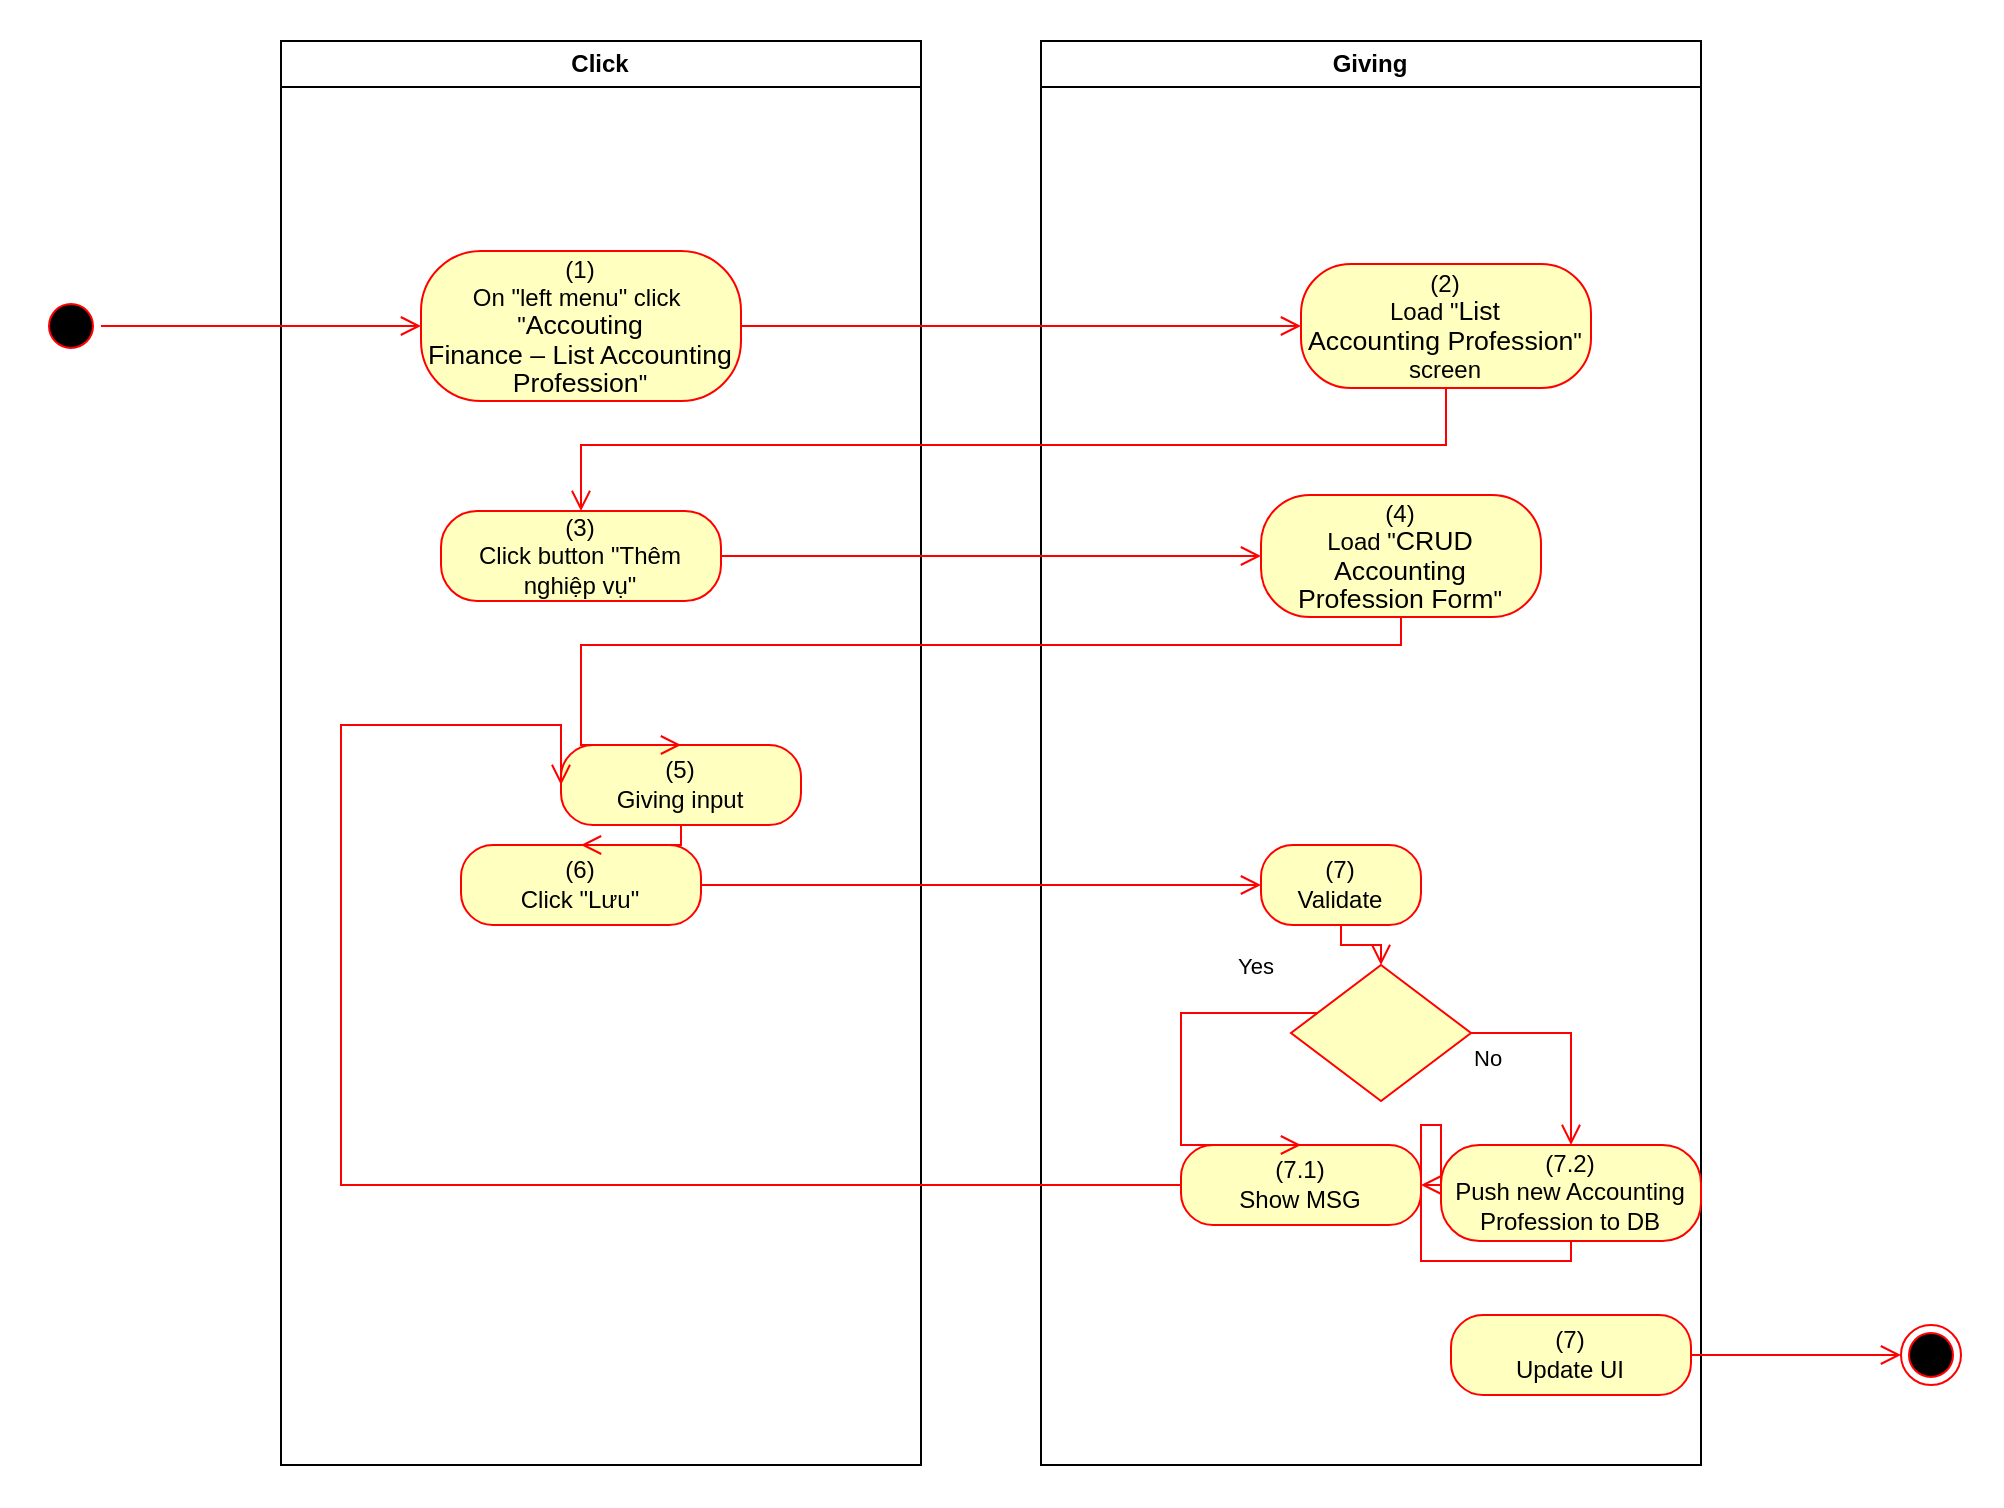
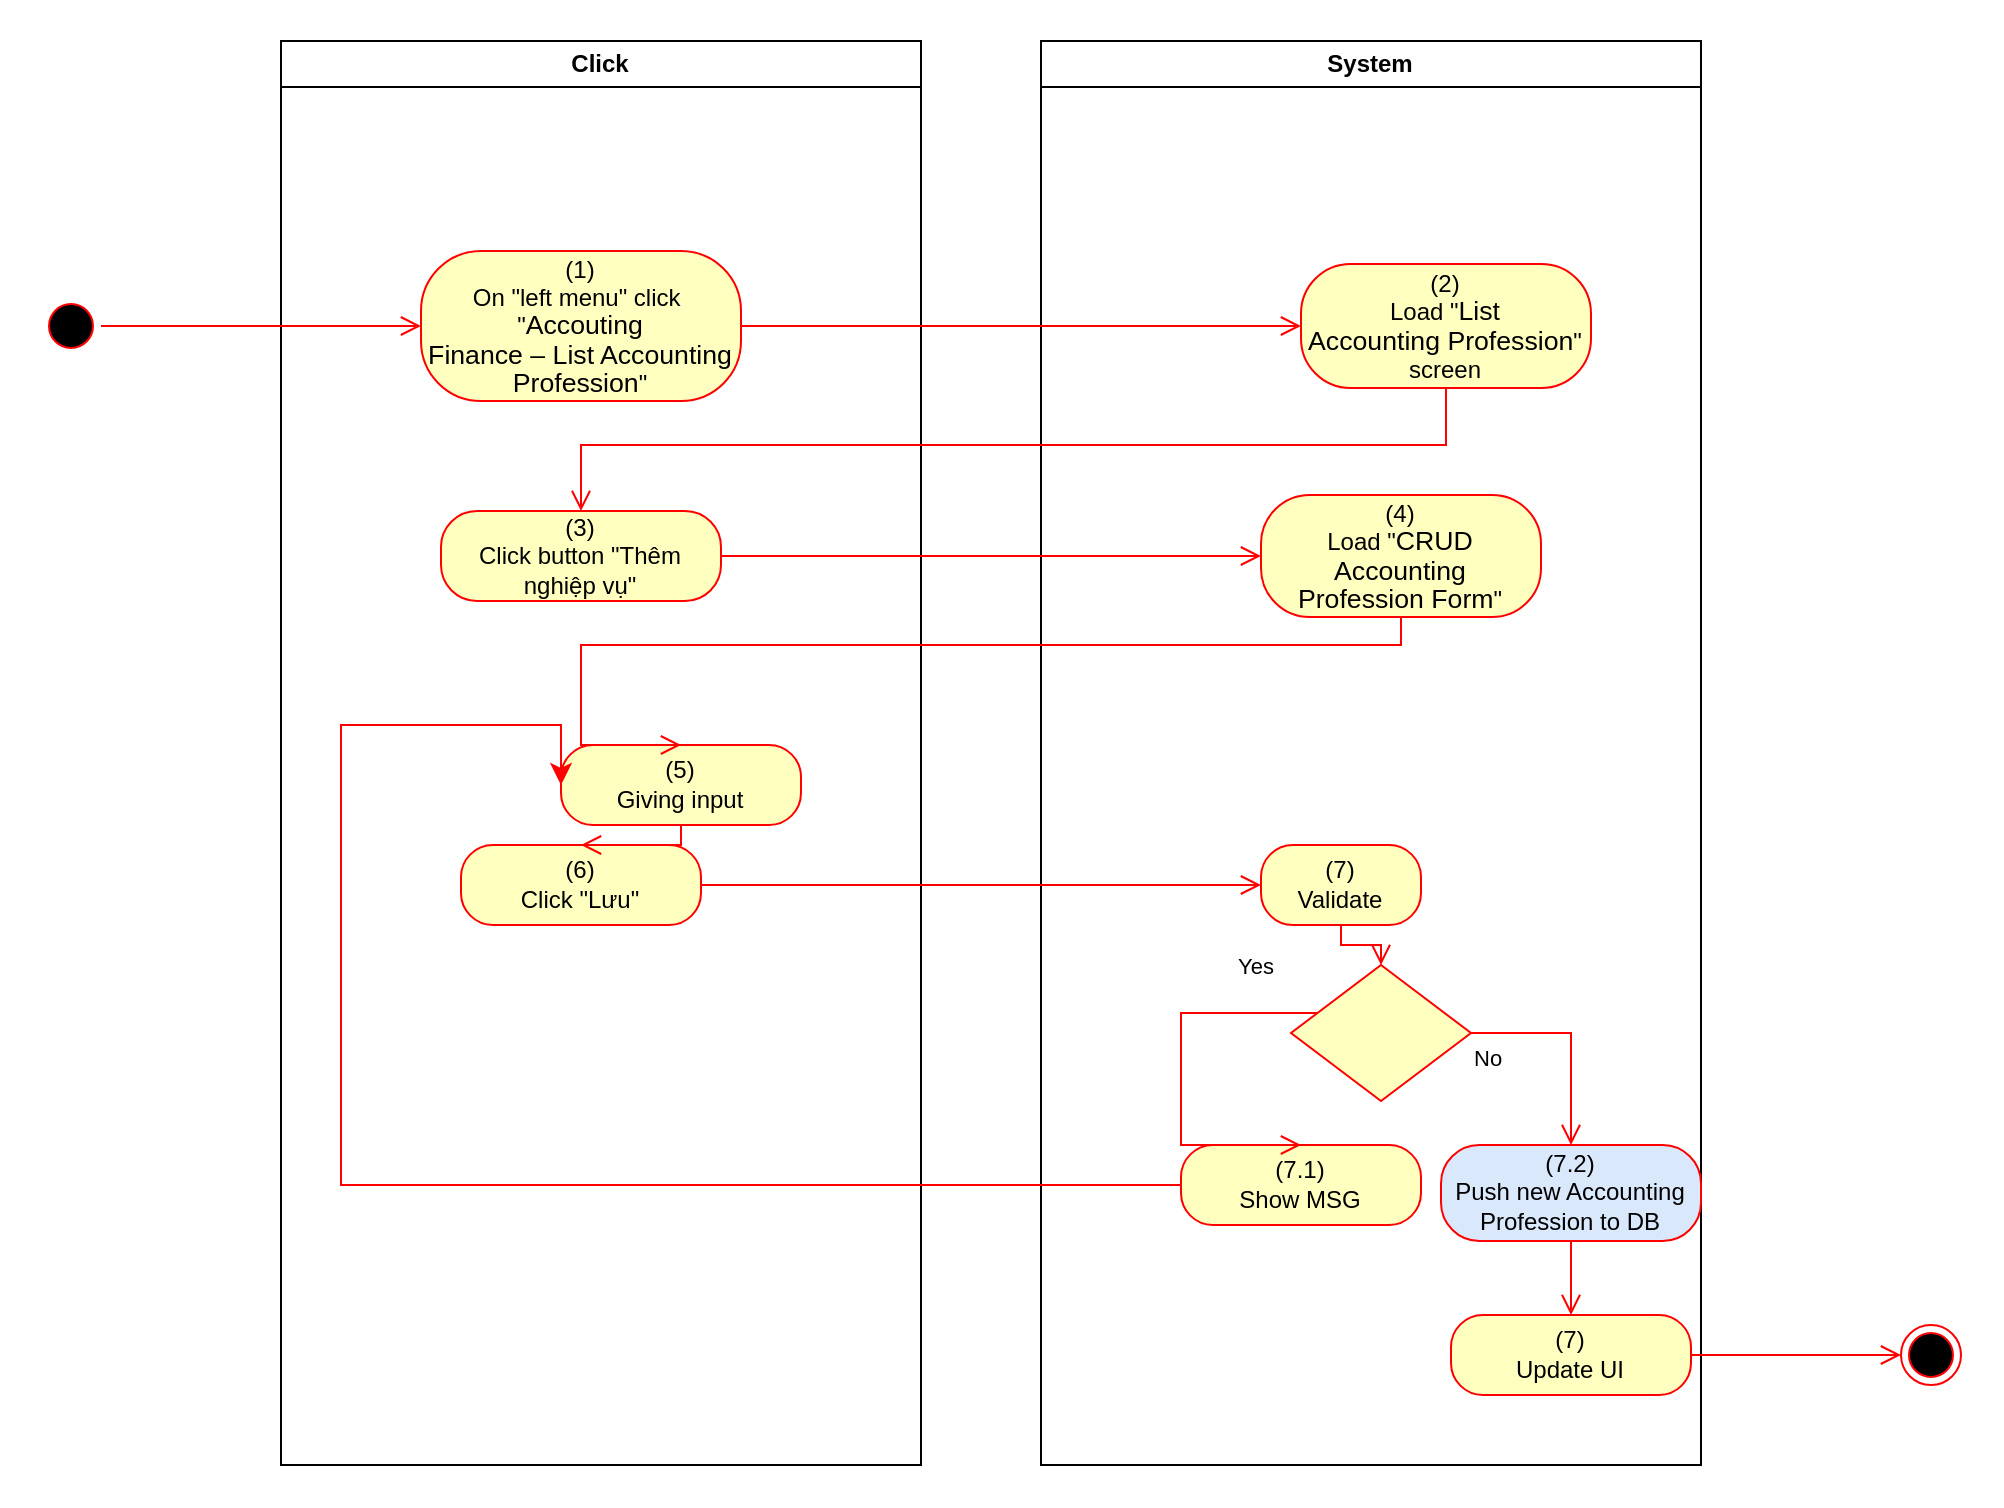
  <mxCell id="0" />
  <mxCell id="1" parent="0" />
  <mxCell id="2" value="Click" style="swimlane;whiteSpace=wrap" parent="1" vertex="1"><mxGeometry x="140" y="20" width="320" height="712" as="geometry"><mxRectangle x="120" y="128" width="60" height="23" as="alternateBounds" /></mxGeometry></mxCell>
  <mxCell id="3" value="&lt;span&gt;(1)&lt;/span&gt;&lt;br style=&quot;padding: 0px ; margin: 0px&quot;&gt;&lt;span&gt;On &quot;left menu&quot; click&amp;nbsp;&lt;/span&gt;&lt;br style=&quot;padding: 0px ; margin: 0px&quot;&gt;&lt;span&gt;&quot;&lt;/span&gt;&lt;span lang=&quot;EN-GB&quot; style=&quot;font-size: 10pt ; line-height: 107% ; font-family: &amp;#34;arial&amp;#34; , sans-serif&quot;&gt;Accouting&lt;br/&gt;Finance – List Accounting Profession&lt;/span&gt;&lt;span&gt;&quot;&lt;/span&gt;" style="rounded=1;whiteSpace=wrap;html=1;arcSize=40;fontColor=#000000;fillColor=#ffffc0;strokeColor=#ff0000;" parent="2" vertex="1"><mxGeometry x="70" y="105" width="160" height="75" as="geometry" /></mxCell>
  <mxCell id="4" value="(3)&lt;br&gt;Click button &quot;Thêm nghiệp vụ&quot;" style="rounded=1;whiteSpace=wrap;html=1;arcSize=40;fontColor=#000000;fillColor=#ffffc0;strokeColor=#ff0000;" parent="2" vertex="1"><mxGeometry x="80" y="235" width="140" height="45" as="geometry" /></mxCell>
  <mxCell id="5" value="(6)&lt;br&gt;Click &quot;Lưu&quot;" style="rounded=1;whiteSpace=wrap;html=1;arcSize=40;fontColor=#000000;fillColor=#ffffc0;strokeColor=#ff0000;" parent="2" vertex="1"><mxGeometry x="90" y="402" width="120" height="40" as="geometry" /></mxCell>
  <mxCell id="6" value="(5)&lt;br&gt;Giving input" style="rounded=1;whiteSpace=wrap;html=1;arcSize=40;fontColor=#000000;fillColor=#ffffc0;strokeColor=#ff0000;" parent="2" vertex="1"><mxGeometry x="140" y="352" width="120" height="40" as="geometry" /></mxCell>
  <mxCell id="7" value="" style="edgeStyle=orthogonalEdgeStyle;html=1;verticalAlign=bottom;endArrow=open;endSize=8;strokeColor=#ff0000;rounded=0;entryX=0.5;entryY=0;entryDx=0;entryDy=0;" parent="2" source="6" target="5" edge="1"><mxGeometry relative="1" as="geometry"><mxPoint x="330" y="402" as="targetPoint" /></mxGeometry></mxCell>
- <mxCell id="8" value="Giving" style="swimlane;whiteSpace=wrap;startSize=23;" parent="1" vertex="1"><mxGeometry x="520" y="20" width="330" height="712" as="geometry" /></mxCell>
+ <mxCell id="8" value="System" style="swimlane;whiteSpace=wrap;startSize=23;" parent="1" vertex="1"><mxGeometry x="520" y="20" width="330" height="712" as="geometry" /></mxCell>
  <mxCell id="9" value="(2)&lt;br&gt;Load &quot;&lt;span lang=&quot;EN-GB&quot; style=&quot;font-size: 10pt ; line-height: 107% ; font-family: &amp;#34;arial&amp;#34; , sans-serif&quot;&gt;List&lt;br/&gt;Accounting Profession&lt;/span&gt;&quot; screen" style="rounded=1;whiteSpace=wrap;html=1;arcSize=40;fontColor=#000000;fillColor=#ffffc0;strokeColor=#ff0000;" parent="8" vertex="1"><mxGeometry x="130" y="111.5" width="145" height="62" as="geometry" /></mxCell>
  <mxCell id="10" value="(7)&lt;br&gt;Validate" style="rounded=1;whiteSpace=wrap;html=1;arcSize=40;fontColor=#000000;fillColor=#ffffc0;strokeColor=#ff0000;" parent="8" vertex="1"><mxGeometry x="110" y="402" width="80" height="40" as="geometry" /></mxCell>
  <mxCell id="11" value="" style="edgeStyle=orthogonalEdgeStyle;html=1;verticalAlign=bottom;endArrow=open;endSize=8;strokeColor=#ff0000;rounded=0;entryX=0.5;entryY=0;entryDx=0;entryDy=0;" parent="8" source="10" target="12" edge="1"><mxGeometry relative="1" as="geometry"><mxPoint x="165" y="442" as="targetPoint" /></mxGeometry></mxCell>
  <mxCell id="12" value="" style="rhombus;whiteSpace=wrap;html=1;fillColor=#ffffc0;strokeColor=#ff0000;" parent="8" vertex="1"><mxGeometry x="125" y="462" width="90" height="68" as="geometry" /></mxCell>
  <mxCell id="13" value="No" style="edgeStyle=orthogonalEdgeStyle;html=1;align=left;verticalAlign=top;endArrow=open;endSize=8;strokeColor=#ff0000;rounded=0;exitX=1;exitY=0.5;exitDx=0;exitDy=0;" parent="8" source="12" target="14" edge="1"><mxGeometry x="-1" relative="1" as="geometry"><mxPoint x="170" y="552" as="targetPoint" /></mxGeometry></mxCell>
- <mxCell id="14" value="(7.2)&lt;br&gt;Push new Accounting Profession to DB" style="rounded=1;whiteSpace=wrap;html=1;arcSize=40;fontColor=#000000;fillColor=#ffffc0;strokeColor=#ff0000;" parent="8" vertex="1"><mxGeometry x="200" y="552" width="130" height="48" as="geometry" /></mxCell>
+ <mxCell id="14" value="(7.2)&lt;br&gt;Push new Accounting Profession to DB" style="rounded=1;whiteSpace=wrap;html=1;arcSize=40;fontColor=#000000;fillColor=#dae8fc;strokeColor=#ff0000;" parent="8" vertex="1"><mxGeometry x="200" y="552" width="130" height="48" as="geometry" /></mxCell>
  <mxCell id="15" value="(7)&lt;br&gt;Update UI" style="rounded=1;whiteSpace=wrap;html=1;arcSize=40;fontColor=#000000;fillColor=#ffffc0;strokeColor=#ff0000;" parent="8" vertex="1"><mxGeometry x="205" y="637" width="120" height="40" as="geometry" /></mxCell>
- <mxCell id="16" value="" style="edgeStyle=orthogonalEdgeStyle;html=1;verticalAlign=bottom;endArrow=open;endSize=8;strokeColor=#ff0000;rounded=0;exitX=0.5;exitY=1;exitDx=0;exitDy=0;" parent="8" source="14" target="17" edge="1"><mxGeometry relative="1" as="geometry"><mxPoint x="170" y="642" as="targetPoint" /></mxGeometry></mxCell>
+ <mxCell id="16" value="" style="edgeStyle=orthogonalEdgeStyle;html=1;verticalAlign=bottom;endArrow=open;endSize=8;strokeColor=#ff0000;rounded=0;exitX=0.5;exitY=1;exitDx=0;exitDy=0;entryX=0.5;entryY=0;entryDx=0;entryDy=0;" parent="8" source="14" target="15" edge="1"><mxGeometry relative="1" as="geometry"><mxPoint x="170" y="642" as="targetPoint" /></mxGeometry></mxCell>
  <mxCell id="17" value="(7.1)&lt;br&gt;Show MSG" style="rounded=1;whiteSpace=wrap;html=1;arcSize=40;fontColor=#000000;fillColor=#ffffc0;strokeColor=#ff0000;" parent="8" vertex="1"><mxGeometry x="70" y="552" width="120" height="40" as="geometry" /></mxCell>
  <mxCell id="18" value="Yes" style="edgeStyle=orthogonalEdgeStyle;html=1;align=left;verticalAlign=bottom;endArrow=open;endSize=8;strokeColor=#ff0000;rounded=0;entryX=0.5;entryY=0;entryDx=0;entryDy=0;" parent="8" source="12" target="17" edge="1"><mxGeometry x="-0.579" y="-14" relative="1" as="geometry"><mxPoint x="70" y="552" as="targetPoint" /><Array as="points"><mxPoint x="70" y="486" /></Array><mxPoint as="offset" /></mxGeometry></mxCell>
  <mxCell id="19" value="(4)&lt;br&gt;Load &quot;&lt;span lang=&quot;EN-GB&quot; style=&quot;font-size: 10.0pt ; line-height: 107% ; font-family: &amp;#34;arial&amp;#34; , sans-serif&quot;&gt;CRUD Accounting&lt;br/&gt;Profession Form&lt;/span&gt;&quot;" style="rounded=1;whiteSpace=wrap;html=1;arcSize=40;fontColor=#000000;fillColor=#ffffc0;strokeColor=#ff0000;" parent="8" vertex="1"><mxGeometry x="110" y="227" width="140" height="61" as="geometry" /></mxCell>
  <mxCell id="20" value="" style="ellipse;html=1;shape=startState;fillColor=#000000;strokeColor=#ff0000;" parent="1" vertex="1"><mxGeometry x="20" y="147.5" width="30" height="30" as="geometry" /></mxCell>
  <mxCell id="21" value="" style="edgeStyle=orthogonalEdgeStyle;html=1;verticalAlign=bottom;endArrow=open;endSize=8;strokeColor=#ff0000;rounded=0;entryX=0;entryY=0.5;entryDx=0;entryDy=0;" parent="1" source="20" target="3" edge="1"><mxGeometry relative="1" as="geometry"><mxPoint x="200" y="145" as="targetPoint" /></mxGeometry></mxCell>
  <mxCell id="22" value="" style="edgeStyle=orthogonalEdgeStyle;html=1;verticalAlign=bottom;endArrow=open;endSize=8;strokeColor=#ff0000;rounded=0;entryX=0;entryY=0.5;entryDx=0;entryDy=0;" parent="1" source="3" target="9" edge="1"><mxGeometry relative="1" as="geometry"><mxPoint x="600" y="163" as="targetPoint" /></mxGeometry></mxCell>
  <mxCell id="23" value="" style="edgeStyle=orthogonalEdgeStyle;html=1;verticalAlign=bottom;endArrow=open;endSize=8;strokeColor=#ff0000;rounded=0;entryX=0.5;entryY=0;entryDx=0;entryDy=0;" parent="1" source="9" target="4" edge="1"><mxGeometry relative="1" as="geometry"><mxPoint x="685" y="242" as="targetPoint" /><Array as="points"><mxPoint x="723" y="222" /><mxPoint x="290" y="222" /></Array></mxGeometry></mxCell>
  <mxCell id="24" value="" style="edgeStyle=orthogonalEdgeStyle;html=1;verticalAlign=bottom;endArrow=open;endSize=8;strokeColor=#ff0000;rounded=0;entryX=0;entryY=0.5;entryDx=0;entryDy=0;" parent="1" source="5" target="10" edge="1"><mxGeometry relative="1" as="geometry"><mxPoint x="280" y="462" as="targetPoint" /></mxGeometry></mxCell>
  <mxCell id="25" value="" style="ellipse;html=1;shape=endState;fillColor=#000000;strokeColor=#ff0000;" parent="1" vertex="1"><mxGeometry x="950" y="662" width="30" height="30" as="geometry" /></mxCell>
  <mxCell id="26" value="" style="edgeStyle=orthogonalEdgeStyle;html=1;verticalAlign=bottom;endArrow=open;endSize=8;strokeColor=#ff0000;rounded=0;exitX=1;exitY=0.5;exitDx=0;exitDy=0;entryX=0;entryY=0.5;entryDx=0;entryDy=0;" parent="1" source="15" target="25" edge="1"><mxGeometry relative="1" as="geometry"><mxPoint x="820" y="652" as="targetPoint" /><mxPoint x="820" y="592" as="sourcePoint" /></mxGeometry></mxCell>
- <mxCell id="27" value="" style="edgeStyle=orthogonalEdgeStyle;html=1;verticalAlign=bottom;endArrow=open;endSize=8;strokeColor=#ff0000;rounded=0;entryX=0;entryY=0.5;entryDx=0;entryDy=0;" parent="1" source="17" target="6" edge="1"><mxGeometry relative="1" as="geometry"><mxPoint x="590" y="672" as="targetPoint" /><Array as="points"><mxPoint x="170" y="592" /><mxPoint x="170" y="362" /></Array></mxGeometry></mxCell>
+ <mxCell id="27" value="" style="edgeStyle=orthogonalEdgeStyle;html=1;verticalAlign=bottom;endArrow=classic;endSize=8;strokeColor=#ff0000;rounded=0;entryX=0;entryY=0.5;entryDx=0;entryDy=0;" parent="1" source="17" target="6" edge="1"><mxGeometry relative="1" as="geometry"><mxPoint x="590" y="672" as="targetPoint" /><Array as="points"><mxPoint x="170" y="592" /><mxPoint x="170" y="362" /></Array></mxGeometry></mxCell>
  <mxCell id="28" value="" style="edgeStyle=orthogonalEdgeStyle;html=1;verticalAlign=bottom;endArrow=open;endSize=8;strokeColor=#ff0000;rounded=0;entryX=0;entryY=0.5;entryDx=0;entryDy=0;" parent="1" source="4" target="19" edge="1"><mxGeometry relative="1" as="geometry"><mxPoint x="280" y="355" as="targetPoint" /></mxGeometry></mxCell>
  <mxCell id="29" value="" style="edgeStyle=orthogonalEdgeStyle;html=1;verticalAlign=bottom;endArrow=open;endSize=8;strokeColor=#ff0000;rounded=0;entryX=0.5;entryY=0;entryDx=0;entryDy=0;" parent="1" source="19" target="6" edge="1"><mxGeometry relative="1" as="geometry"><mxPoint x="690" y="352" as="targetPoint" /><Array as="points"><mxPoint x="700" y="322" /><mxPoint x="290" y="322" /></Array></mxGeometry></mxCell>
